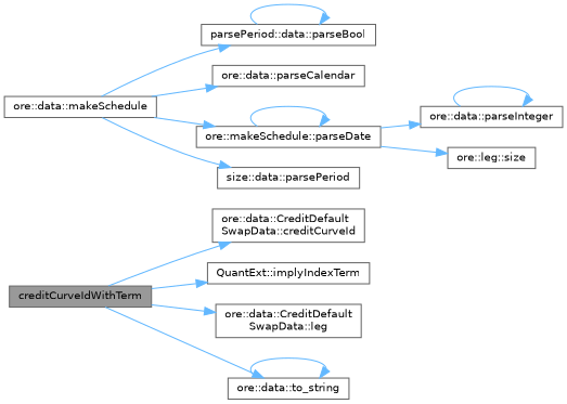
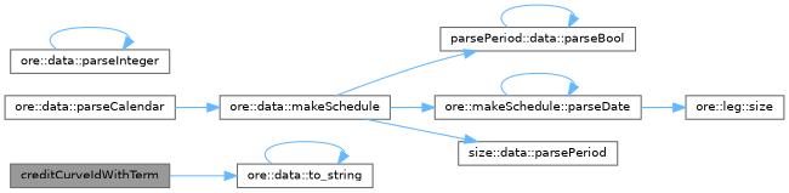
  digraph {
    rankdir=LR
    node [color=grey40 fillcolor=white fontname=Helvetica fontsize=10 shape=box style=filled]
    edge [color=steelblue1 fontname=Helvetica fontsize=10 labelfontname=Helvetica labelfontsize=10 style=solid]
    n1 [color=gray40 fillcolor=grey60 fontcolor=black height=0.2 label=creditCurveIdWithTerm width=0.4]
-   n2 [height=0.2 label="ore::data::CreditDefault\lSwapData::creditCurveId" width=0.4]
-   n3 [height=0.2 label="QuantExt::implyIndexTerm" width=0.4]
-   n4 [height=0.2 label="ore::data::CreditDefault\lSwapData::leg" width=0.4]
    n5 [height=0.2 label="ore::data::to_string" width=0.4]
    n6 [height=0.2 label="ore::data::makeSchedule" width=0.4]
    n7 [height=0.2 label="parsePeriod::data::parseBool" width=0.4]
    n8 [height=0.2 label="ore::data::parseCalendar" width=0.4]
    n9 [height=0.2 label="ore::makeSchedule::parseDate" width=0.4]
    n10 [height=0.2 label="size::data::parsePeriod" width=0.4]
    n11 [height=0.2 label="ore::data::parseInteger" width=0.4]
    n12 [height=0.2 label="ore::leg::size" width=0.4]
-   n1 -> n2
-   n1 -> n3
-   n1 -> n4
    n1 -> n5
    n5 -> n5
    n6 -> n7
-   n6 -> n8
+   n8 -> n6
    n6 -> n9
    n6 -> n10
    n7 -> n7
    n9 -> n9
-   n9 -> n11
    n9 -> n12
    n11 -> n11
  }
